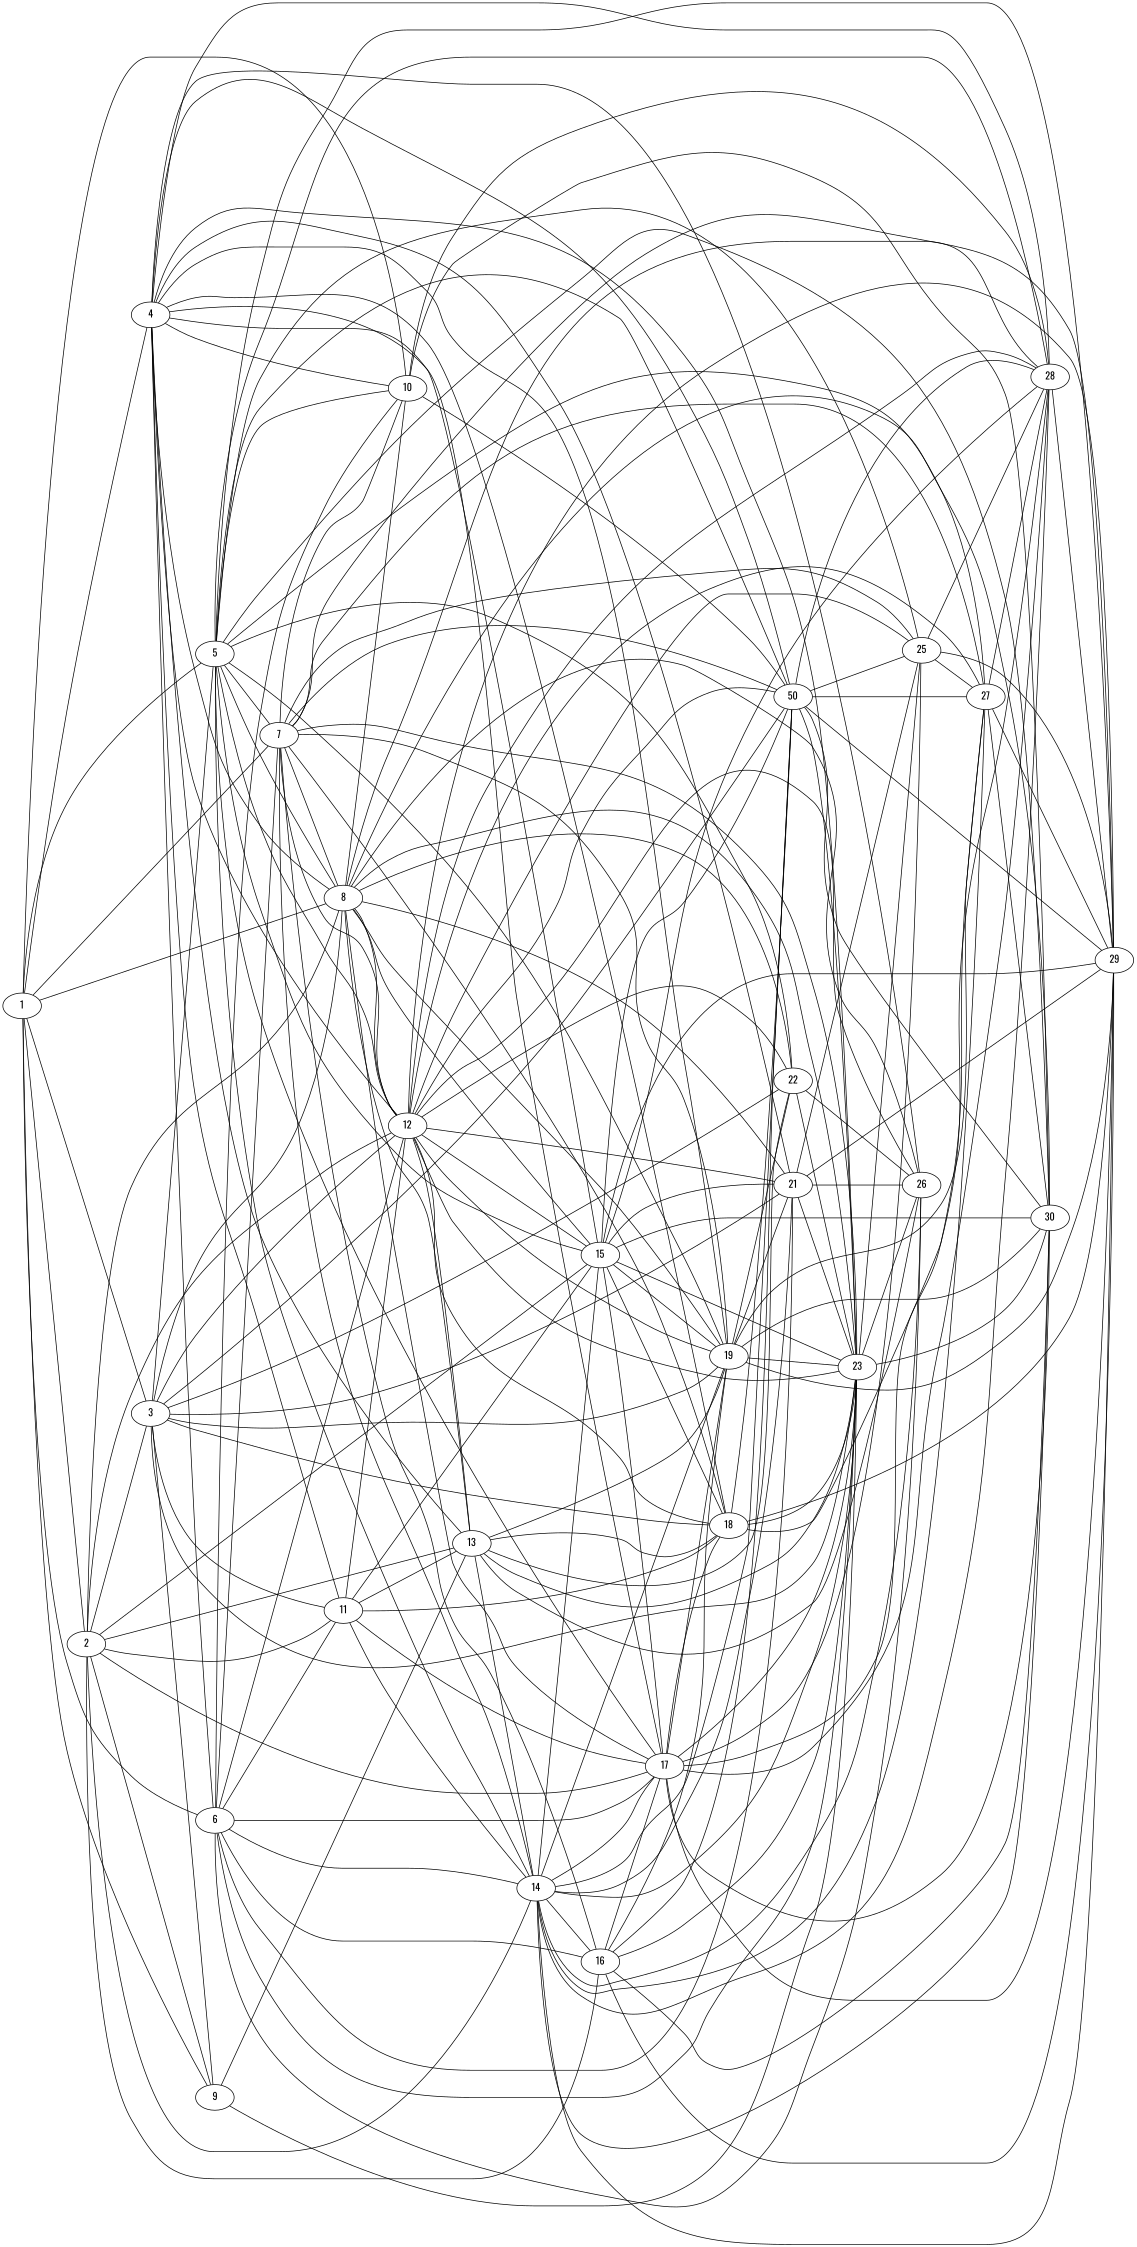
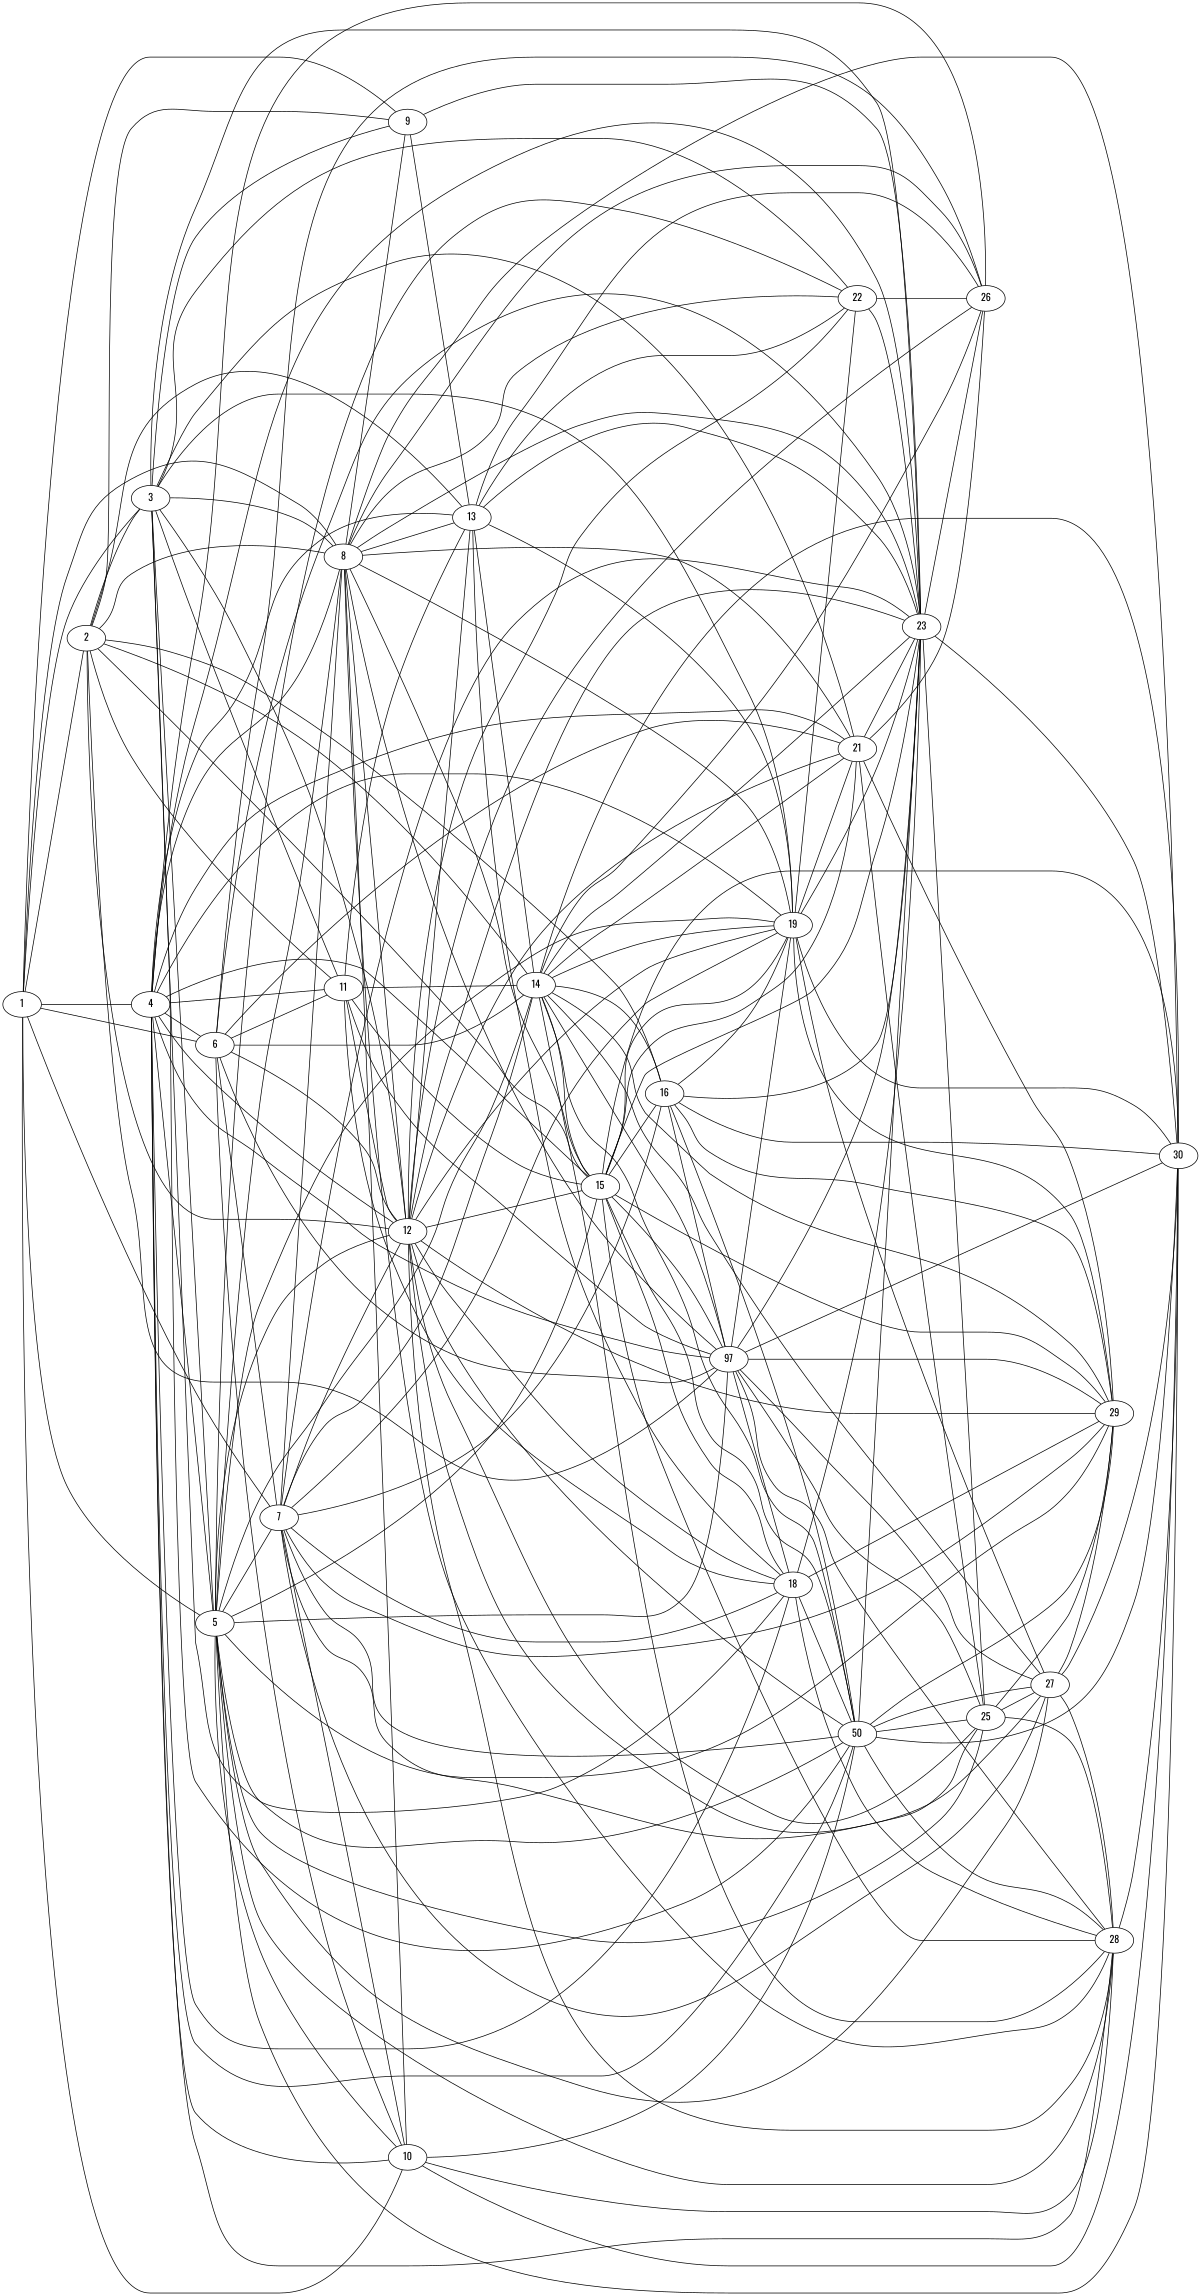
  graph {
    fontname=Oswald
    rankdir=LR
    node [fontname=Oswald]
    edge [fontname=Oswald]
    1
    2
    3
    4
    5
    6
    7
    8
    9
    10
    11
    12
    13
    14
    15
    16
-   17
+   17 [label=97]
    18
    19
    n20 [label=50]
    21
    22
    23
    26
    28
    25
    27
    29
    30
    1 -- 2
    1 -- 3
    1 -- 4
    1 -- 5
    1 -- 6
    1 -- 7
    1 -- 8
    1 -- 9
    1 -- 10
    2 -- 3
    2 -- 8
    2 -- 9
    2 -- 11
    2 -- 12
    2 -- 13
    2 -- 14
    2 -- 15
    2 -- 16
    2 -- 17
    3 -- 5
    3 -- 8
    3 -- 9
    3 -- 11
    3 -- 12
    3 -- 18
    3 -- 19
    3 -- n20
    3 -- 21
    3 -- 22
    3 -- 23
+   4 -- 5
    4 -- 6
    4 -- 8
    4 -- 10
    4 -- 11
    4 -- 12
    4 -- 13
    4 -- 15
    4 -- 17
    4 -- 18
    4 -- 19
    4 -- n20
    4 -- 21
    4 -- 23
    4 -- 26
    4 -- 28
    5 -- 7
    5 -- 8
    5 -- 10
    5 -- 12
    5 -- 14
    5 -- 15
    5 -- 17
    5 -- 19
    5 -- n20
    5 -- 22
    5 -- 28
    5 -- 25
    5 -- 27
    5 -- 29
    5 -- 30
    6 -- 7
    6 -- 10
    6 -- 11
    6 -- 12
    6 -- 14
    6 -- 17
    6 -- 21
    6 -- 23
    6 -- 26
    7 -- 8
    7 -- 10
    7 -- 12
    7 -- 14
    7 -- 16
    7 -- 18
    7 -- 19
    7 -- n20
    7 -- 23
    7 -- 25
    7 -- 27
    7 -- 29
+   8 -- 9
    8 -- 10
    8 -- 12
    8 -- 13
    8 -- 15
    8 -- 17
    8 -- 19
    8 -- 21
    8 -- 22
    8 -- 23
    8 -- 26
    8 -- 28
    8 -- 30
    9 -- 13
    9 -- 23
    10 -- n20
    10 -- 28
    10 -- 30
    11 -- 12
    11 -- 13
    11 -- 14
    11 -- 15
    11 -- 17
    11 -- 18
    12 -- 13
    12 -- 15
    12 -- 18
    12 -- 19
    12 -- n20
    12 -- 21
    12 -- 22
    12 -- 23
    12 -- 26
    12 -- 28
    12 -- 25
    12 -- 27
    12 -- 29
    13 -- 14
    13 -- 18
    13 -- 19
    13 -- 22
    13 -- 23
    13 -- 26
    14 -- 15
    14 -- 16
    14 -- 17
    14 -- 19
    14 -- n20
    14 -- 21
    14 -- 23
    14 -- 26
    14 -- 28
    14 -- 27
    14 -- 29
    14 -- 30
-   6 -- 16
+   15 -- 16
    15 -- 17
    15 -- 18
    15 -- 19
    15 -- n20
    15 -- 21
    15 -- 23
    15 -- 28
    15 -- 29
    15 -- 30
    16 -- 17
    16 -- 19
    16 -- n20
    16 -- 23
    16 -- 29
    16 -- 30
    17 -- 18
    17 -- 19
    17 -- 23
    17 -- 28
    17 -- 25
    17 -- 27
    17 -- 29
    17 -- 30
    18 -- n20
    18 -- 23
    18 -- 28
    18 -- 29
    19 -- 21
    19 -- 22
    19 -- 23
    19 -- 27
    19 -- 29
    19 -- 30
    n20 -- 23
    n20 -- 28
    n20 -- 25
    n20 -- 27
    n20 -- 29
    n20 -- 30
    21 -- 23
    21 -- 26
    21 -- 25
    21 -- 29
    22 -- 23
    22 -- 26
    23 -- 26
    23 -- 25
    23 -- 30
-   28 -- 29
+   28 -- 30
    25 -- 28
    25 -- 27
    25 -- 29
    27 -- 28
    27 -- 29
    27 -- 30
  }
